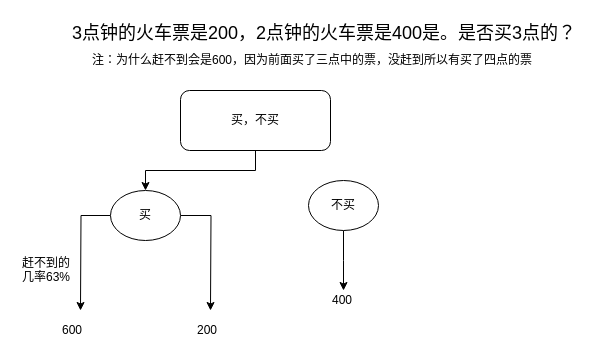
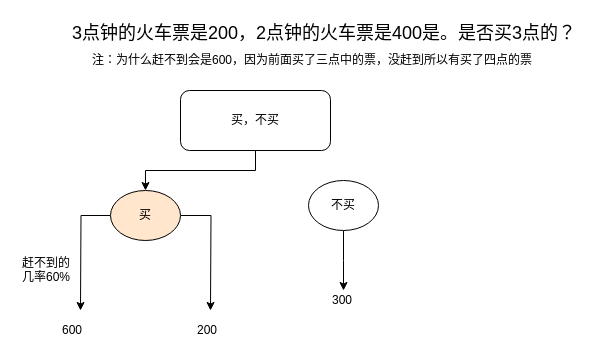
  <mxCell id="0" />
  <mxCell id="1" parent="0" />
  <mxCell id="2" style="edgeStyle=orthogonalEdgeStyle;rounded=0;orthogonalLoop=1;jettySize=auto;html=1;exitX=0.5;exitY=1;exitDx=0;exitDy=0;entryX=0.5;entryY=0;entryDx=0;entryDy=0;" parent="1" source="3" target="7" edge="1"><mxGeometry relative="1" as="geometry" /></mxCell>
  <mxCell id="3" value="买，不买" style="rounded=1;whiteSpace=wrap;html=1;" parent="1" vertex="1"><mxGeometry x="180" y="90" width="150" height="60" as="geometry" /></mxCell>
  <mxCell id="4" value="&lt;font style=&quot;font-size: 18px&quot;&gt;3点钟的火车票是200，2点钟的火车票是400是。是否买3点的？&lt;/font&gt;" style="text;html=1;resizable=0;points=[];autosize=1;align=left;verticalAlign=top;spacingTop=-4;" parent="1" vertex="1"><mxGeometry x="70" y="20" width="520" height="20" as="geometry" /></mxCell>
  <mxCell id="5" style="edgeStyle=orthogonalEdgeStyle;rounded=0;orthogonalLoop=1;jettySize=auto;html=1;" parent="1" source="7" edge="1"><mxGeometry relative="1" as="geometry"><mxPoint x="80" y="310" as="targetPoint" /></mxGeometry></mxCell>
  <mxCell id="6" style="edgeStyle=orthogonalEdgeStyle;rounded=0;orthogonalLoop=1;jettySize=auto;html=1;exitX=1;exitY=0.5;exitDx=0;exitDy=0;" parent="1" source="7" edge="1"><mxGeometry relative="1" as="geometry"><mxPoint x="210" y="310" as="targetPoint" /></mxGeometry></mxCell>
- <mxCell id="7" value="买" style="ellipse;whiteSpace=wrap;html=1;" parent="1" vertex="1"><mxGeometry x="110" y="190" width="70" height="50" as="geometry" /></mxCell>
+ <mxCell id="7" value="买" style="ellipse;whiteSpace=wrap;html=1;fillColor=#ffe6cc;" parent="1" vertex="1"><mxGeometry x="110" y="190" width="70" height="50" as="geometry" /></mxCell>
  <mxCell id="8" style="edgeStyle=orthogonalEdgeStyle;rounded=0;orthogonalLoop=1;jettySize=auto;html=1;" parent="1" source="9" edge="1"><mxGeometry relative="1" as="geometry"><mxPoint x="343" y="290" as="targetPoint" /></mxGeometry></mxCell>
  <mxCell id="9" value="不买" style="ellipse;whiteSpace=wrap;html=1;" parent="1" vertex="1"><mxGeometry x="308" y="180" width="70" height="50" as="geometry" /></mxCell>
- <mxCell id="10" value="赶不到的&lt;br&gt;几率63%" style="text;html=1;resizable=0;points=[];autosize=1;align=left;verticalAlign=top;spacingTop=-4;" parent="1" vertex="1"><mxGeometry x="20" y="253" width="60" height="30" as="geometry" /></mxCell>
- <mxCell id="11" value="400" style="text;html=1;resizable=0;points=[];autosize=1;align=left;verticalAlign=top;spacingTop=-4;" parent="1" vertex="1"><mxGeometry x="330" y="290" width="40" height="20" as="geometry" /></mxCell>
+ <mxCell id="10" value="赶不到的&lt;br&gt;几率60%" style="text;html=1;resizable=0;points=[];autosize=1;align=left;verticalAlign=top;spacingTop=-4;" parent="1" vertex="1"><mxGeometry x="20" y="253" width="60" height="30" as="geometry" /></mxCell>
+ <mxCell id="11" value="300" style="text;html=1;resizable=0;points=[];autosize=1;align=left;verticalAlign=top;spacingTop=-4;" parent="1" vertex="1"><mxGeometry x="330" y="290" width="40" height="20" as="geometry" /></mxCell>
  <mxCell id="12" value="200" style="text;html=1;resizable=0;points=[];autosize=1;align=left;verticalAlign=top;spacingTop=-4;" parent="1" vertex="1"><mxGeometry x="195" y="320" width="40" height="20" as="geometry" /></mxCell>
  <mxCell id="13" value="600&lt;br&gt;" style="text;html=1;resizable=0;points=[];autosize=1;align=left;verticalAlign=top;spacingTop=-4;" parent="1" vertex="1"><mxGeometry x="60" y="320" width="40" height="20" as="geometry" /></mxCell>
  <mxCell id="14" value="注：为什么赶不到会是600，因为前面买了三点中的票，没赶到所以有买了四点的票" style="text;html=1;resizable=0;points=[];autosize=1;align=left;verticalAlign=top;spacingTop=-4;" parent="1" vertex="1"><mxGeometry x="90" y="50" width="460" height="20" as="geometry" /></mxCell>
